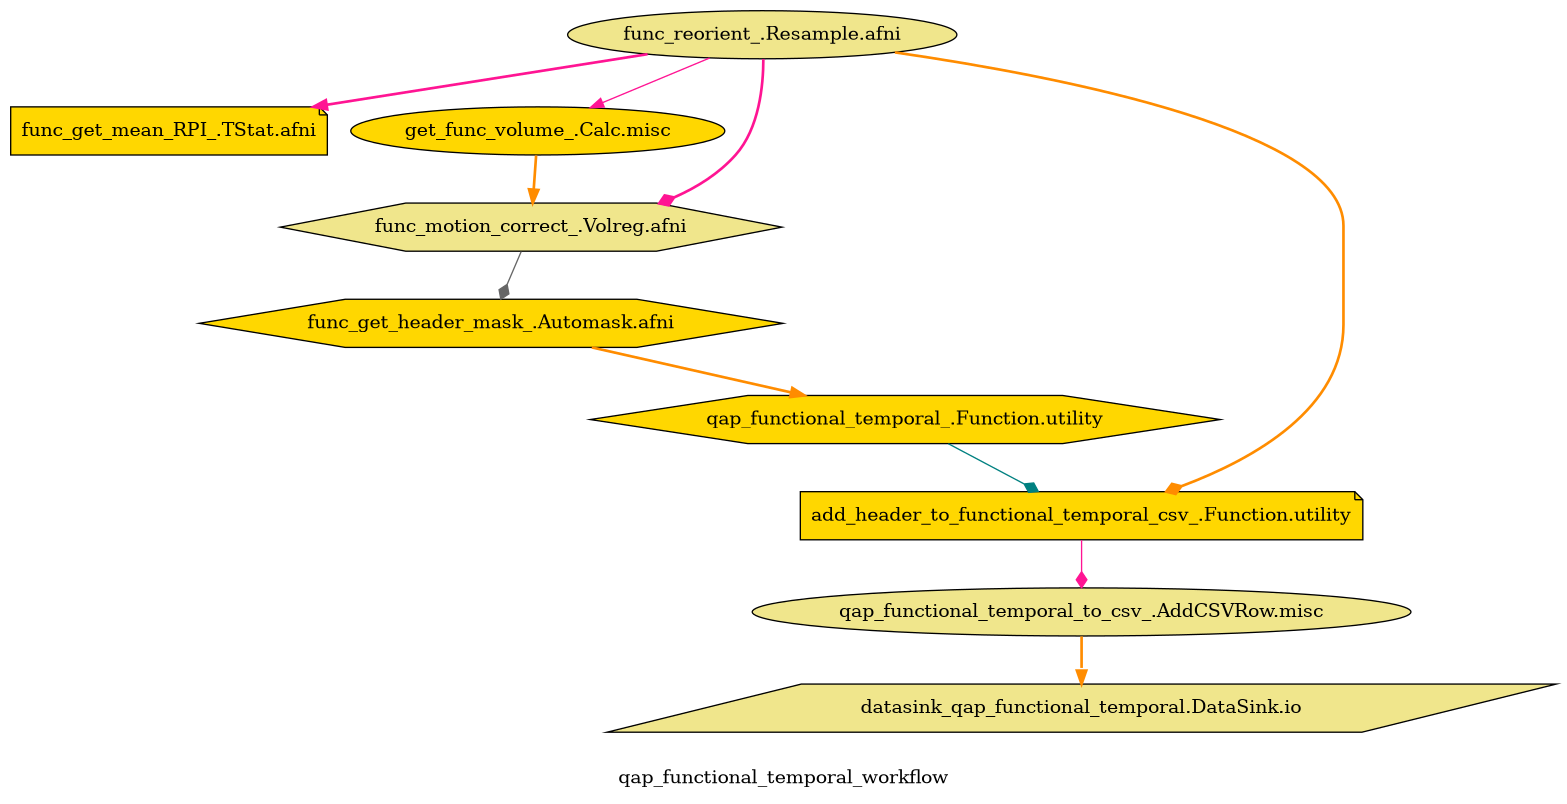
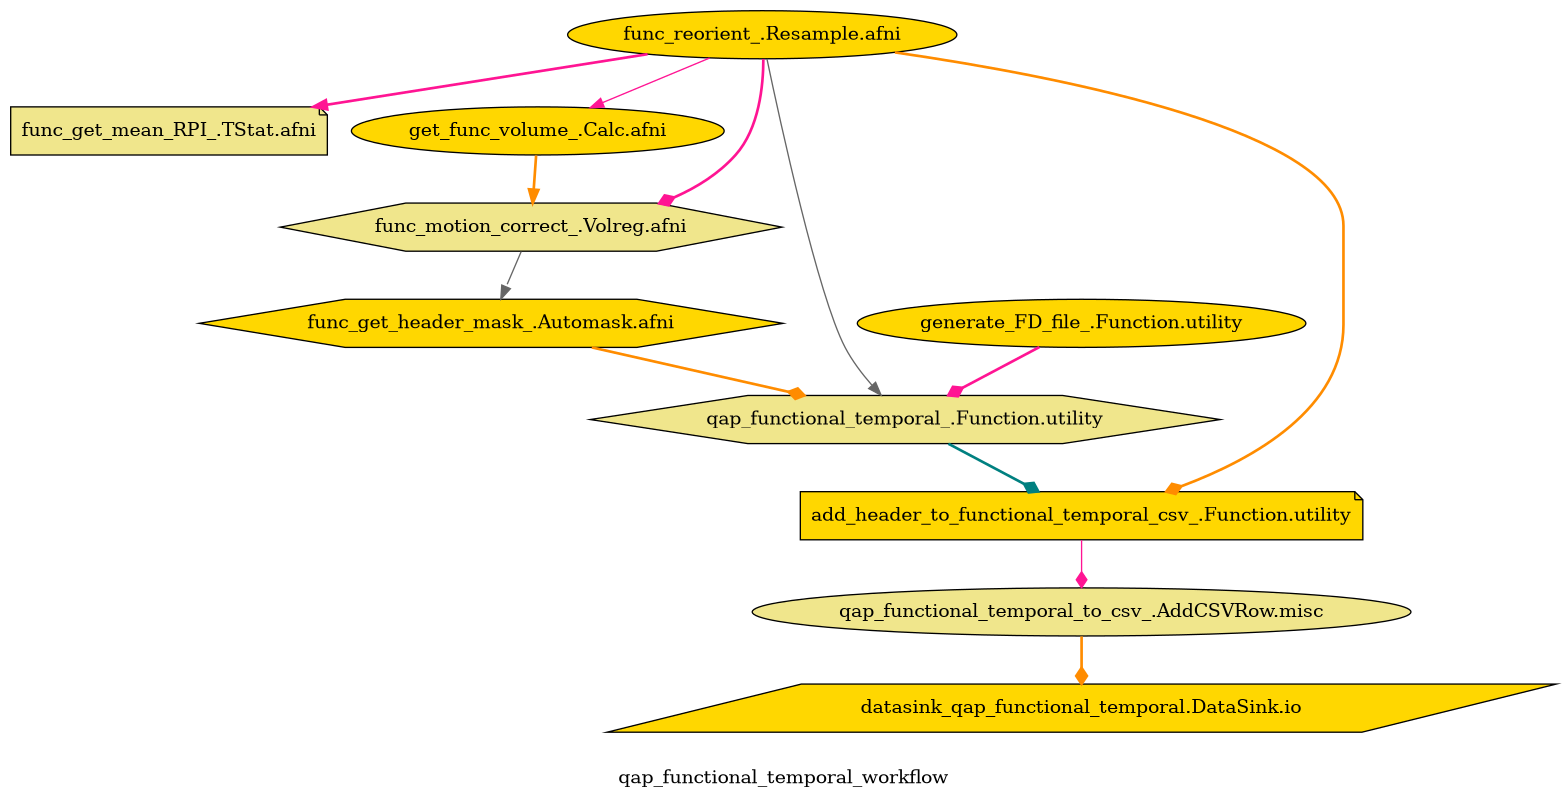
  digraph {
    label=qap_functional_temporal_workflow
    node [fillcolor=gold shape=ellipse style=filled]
    edge [arrowhead=diamond color=deeppink style=bold]
-   n1 [fillcolor=khaki label="func_reorient_.Resample.afni"]
-   n2 [label="func_get_mean_RPI_.TStat.afni" shape=note]
-   n3 [label="get_func_volume_.Calc.misc"]
+   n1 [label="func_reorient_.Resample.afni"]
+   n2 [fillcolor=khaki label="func_get_mean_RPI_.TStat.afni" shape=note]
+   n3 [label="get_func_volume_.Calc.afni"]
    n4 [fillcolor=khaki label="func_motion_correct_.Volreg.afni" shape=hexagon]
-   n5 [label="qap_functional_temporal_.Function.utility" shape=hexagon]
+   n5 [fillcolor=khaki label="qap_functional_temporal_.Function.utility" shape=hexagon]
    n6 [label="add_header_to_functional_temporal_csv_.Function.utility" shape=note]
    n7 [label="func_get_header_mask_.Automask.afni" shape=hexagon]
    n8 [fillcolor=khaki label="qap_functional_temporal_to_csv_.AddCSVRow.misc"]
-   n10 [fillcolor=khaki label="datasink_qap_functional_temporal.DataSink.io" shape=parallelogram]
+   n9 [label="generate_FD_file_.Function.utility"]
+   n10 [label="datasink_qap_functional_temporal.DataSink.io" shape=parallelogram]
    n1 -> n2 [arrowhead=normal]
    n1 -> n3 [arrowhead=normal style=solid]
    n1 -> n4
+   n1 -> n5 [arrowhead=normal color=gray40 style=solid]
    n1 -> n6 [color=darkorange]
    n3 -> n4 [arrowhead=normal color=darkorange]
-   n4 -> n7 [color=gray40 style=solid]
-   n5 -> n6 [color=teal style=solid]
+   n4 -> n7 [arrowhead=normal color=gray40 style=solid]
+   n5 -> n6 [color=teal]
    n6 -> n8 [style=solid]
-   n7 -> n5 [arrowhead=normal color=darkorange]
-   n8 -> n10 [arrowhead=normal color=darkorange]
+   n7 -> n5 [color=darkorange]
+   n8 -> n10 [color=darkorange]
+   n9 -> n5
  }
